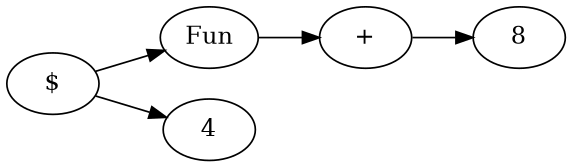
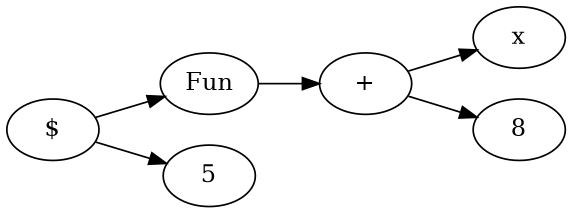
  strict digraph {
    rankdir=LR
    n1 [label="$"]
    n2 [label=Fun]
-   n3 [label=4]
+   n3 [label=5]
    n4 [label="+"]
+   n5 [label=x]
    n6 [label=8]
    n1 -> n2
    n1 -> n3
    n2 -> n4
+   n4 -> n5
    n4 -> n6
  }
